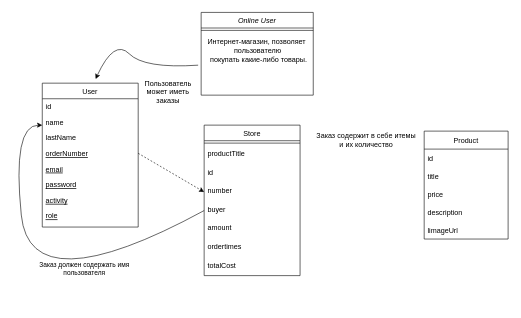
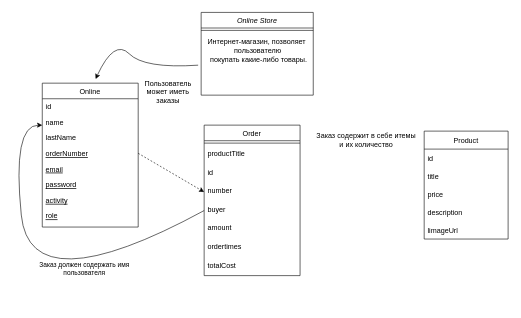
  <mxCell id="0" />
  <mxCell id="1" parent="0" />
- <mxCell id="2" value="Online User&#10;" style="swimlane;fontStyle=2;align=center;verticalAlign=top;childLayout=stackLayout;horizontal=1;startSize=26;horizontalStack=0;resizeParent=1;resizeLast=0;collapsible=1;marginBottom=0;rounded=0;shadow=0;strokeWidth=1;" parent="1" vertex="1"><mxGeometry x="335" y="20" width="187" height="138" as="geometry"><mxRectangle x="230" y="140" width="160" height="26" as="alternateBounds" /></mxGeometry></mxCell>
+ <mxCell id="2" value="Online Store&#10;" style="swimlane;fontStyle=2;align=center;verticalAlign=top;childLayout=stackLayout;horizontal=1;startSize=26;horizontalStack=0;resizeParent=1;resizeLast=0;collapsible=1;marginBottom=0;rounded=0;shadow=0;strokeWidth=1;" parent="1" vertex="1"><mxGeometry x="335" y="20" width="187" height="138" as="geometry"><mxRectangle x="230" y="140" width="160" height="26" as="alternateBounds" /></mxGeometry></mxCell>
  <mxCell id="3" value="" style="line;html=1;strokeWidth=1;align=left;verticalAlign=middle;spacingTop=-1;spacingLeft=3;spacingRight=3;rotatable=0;labelPosition=right;points=[];portConstraint=eastwest;" parent="2" vertex="1"><mxGeometry y="26" width="187" height="8" as="geometry" /></mxCell>
  <mxCell id="4" value="Интернет-магазин, позволяет&amp;nbsp;&lt;br&gt;пользователю&lt;br&gt;&amp;nbsp;покупать какие-либо товары." style="text;html=1;align=center;verticalAlign=middle;resizable=0;points=[];autosize=1;strokeColor=none;fillColor=none;" parent="2" vertex="1"><mxGeometry y="34" width="187" height="60" as="geometry" /></mxCell>
- <mxCell id="5" value="User" style="swimlane;fontStyle=0;align=center;verticalAlign=top;childLayout=stackLayout;horizontal=1;startSize=26;horizontalStack=0;resizeParent=1;resizeLast=0;collapsible=1;marginBottom=0;rounded=0;shadow=0;strokeWidth=1;" parent="1" vertex="1"><mxGeometry x="70" y="138" width="160" height="240" as="geometry"><mxRectangle x="130" y="380" width="160" height="26" as="alternateBounds" /></mxGeometry></mxCell>
+ <mxCell id="5" value="Online" style="swimlane;fontStyle=0;align=center;verticalAlign=top;childLayout=stackLayout;horizontal=1;startSize=26;horizontalStack=0;resizeParent=1;resizeLast=0;collapsible=1;marginBottom=0;rounded=0;shadow=0;strokeWidth=1;" parent="1" vertex="1"><mxGeometry x="70" y="138" width="160" height="240" as="geometry"><mxRectangle x="130" y="380" width="160" height="26" as="alternateBounds" /></mxGeometry></mxCell>
  <mxCell id="6" value="id" style="text;align=left;verticalAlign=top;spacingLeft=4;spacingRight=4;overflow=hidden;rotatable=0;points=[[0,0.5],[1,0.5]];portConstraint=eastwest;" parent="5" vertex="1"><mxGeometry y="26" width="160" height="26" as="geometry" /></mxCell>
  <mxCell id="7" value="name" style="text;align=left;verticalAlign=top;spacingLeft=4;spacingRight=4;overflow=hidden;rotatable=0;points=[[0,0.5],[1,0.5]];portConstraint=eastwest;rounded=0;shadow=0;html=0;" parent="5" vertex="1"><mxGeometry y="52" width="160" height="26" as="geometry" /></mxCell>
  <mxCell id="8" value="lastName" style="text;align=left;verticalAlign=top;spacingLeft=4;spacingRight=4;overflow=hidden;rotatable=0;points=[[0,0.5],[1,0.5]];portConstraint=eastwest;" parent="5" vertex="1"><mxGeometry y="78" width="160" height="26" as="geometry" /></mxCell>
  <mxCell id="9" value="orderNumber" style="text;align=left;verticalAlign=top;spacingLeft=4;spacingRight=4;overflow=hidden;rotatable=0;points=[[0,0.5],[1,0.5]];portConstraint=eastwest;fontStyle=4" parent="5" vertex="1"><mxGeometry y="104" width="160" height="26" as="geometry" /></mxCell>
  <mxCell id="10" value="email" style="text;align=left;verticalAlign=top;spacingLeft=4;spacingRight=4;overflow=hidden;rotatable=0;points=[[0,0.5],[1,0.5]];portConstraint=eastwest;fontStyle=4" parent="5" vertex="1"><mxGeometry y="130" width="160" height="26" as="geometry" /></mxCell>
  <mxCell id="11" value="password" style="text;align=left;verticalAlign=top;spacingLeft=4;spacingRight=4;overflow=hidden;rotatable=0;points=[[0,0.5],[1,0.5]];portConstraint=eastwest;fontStyle=4" parent="5" vertex="1"><mxGeometry y="156" width="160" height="26" as="geometry" /></mxCell>
  <mxCell id="12" value="activity" style="text;align=left;verticalAlign=top;spacingLeft=4;spacingRight=4;overflow=hidden;rotatable=0;points=[[0,0.5],[1,0.5]];portConstraint=eastwest;fontStyle=4" parent="5" vertex="1"><mxGeometry y="182" width="160" height="26" as="geometry" /></mxCell>
  <mxCell id="13" value="role" style="text;align=left;verticalAlign=top;spacingLeft=4;spacingRight=4;overflow=hidden;rotatable=0;points=[[0,0.5],[1,0.5]];portConstraint=eastwest;fontStyle=4" vertex="1" parent="5"><mxGeometry y="208" width="160" height="26" as="geometry" /></mxCell>
- <mxCell id="14" value="Store" style="swimlane;fontStyle=0;align=center;verticalAlign=top;childLayout=stackLayout;horizontal=1;startSize=26;horizontalStack=0;resizeParent=1;resizeLast=0;collapsible=1;marginBottom=0;rounded=0;shadow=0;strokeWidth=1;" parent="1" vertex="1"><mxGeometry x="340" y="208" width="160" height="251" as="geometry"><mxRectangle x="340" y="380" width="170" height="26" as="alternateBounds" /></mxGeometry></mxCell>
+ <mxCell id="14" value="Order" style="swimlane;fontStyle=0;align=center;verticalAlign=top;childLayout=stackLayout;horizontal=1;startSize=26;horizontalStack=0;resizeParent=1;resizeLast=0;collapsible=1;marginBottom=0;rounded=0;shadow=0;strokeWidth=1;" parent="1" vertex="1"><mxGeometry x="340" y="208" width="160" height="251" as="geometry"><mxRectangle x="340" y="380" width="170" height="26" as="alternateBounds" /></mxGeometry></mxCell>
  <mxCell id="15" value="" style="line;html=1;strokeWidth=1;align=left;verticalAlign=middle;spacingTop=-1;spacingLeft=3;spacingRight=3;rotatable=0;labelPosition=right;points=[];portConstraint=eastwest;" parent="14" vertex="1"><mxGeometry y="26" width="160" height="8" as="geometry" /></mxCell>
  <mxCell id="16" value="productTitle" style="text;align=left;verticalAlign=top;spacingLeft=4;spacingRight=4;overflow=hidden;rotatable=0;points=[[0,0.5],[1,0.5]];portConstraint=eastwest;" parent="14" vertex="1"><mxGeometry y="34" width="160" height="31" as="geometry" /></mxCell>
  <mxCell id="17" value="id" style="text;align=left;verticalAlign=top;spacingLeft=4;spacingRight=4;overflow=hidden;rotatable=0;points=[[0,0.5],[1,0.5]];portConstraint=eastwest;" parent="14" vertex="1"><mxGeometry y="65" width="160" height="31" as="geometry" /></mxCell>
  <mxCell id="18" value="number" style="text;align=left;verticalAlign=top;spacingLeft=4;spacingRight=4;overflow=hidden;rotatable=0;points=[[0,0.5],[1,0.5]];portConstraint=eastwest;" parent="14" vertex="1"><mxGeometry y="96" width="160" height="31" as="geometry" /></mxCell>
  <mxCell id="19" value="buyer" style="text;align=left;verticalAlign=top;spacingLeft=4;spacingRight=4;overflow=hidden;rotatable=0;points=[[0,0.5],[1,0.5]];portConstraint=eastwest;" parent="14" vertex="1"><mxGeometry y="127" width="160" height="31" as="geometry" /></mxCell>
  <mxCell id="20" value="amount" style="text;align=left;verticalAlign=top;spacingLeft=4;spacingRight=4;overflow=hidden;rotatable=0;points=[[0,0.5],[1,0.5]];portConstraint=eastwest;" parent="14" vertex="1"><mxGeometry y="158" width="160" height="31" as="geometry" /></mxCell>
  <mxCell id="21" value="ordertimes" style="text;align=left;verticalAlign=top;spacingLeft=4;spacingRight=4;overflow=hidden;rotatable=0;points=[[0,0.5],[1,0.5]];portConstraint=eastwest;" parent="14" vertex="1"><mxGeometry y="189" width="160" height="31" as="geometry" /></mxCell>
  <mxCell id="22" value="totalCost" style="text;align=left;verticalAlign=top;spacingLeft=4;spacingRight=4;overflow=hidden;rotatable=0;points=[[0,0.5],[1,0.5]];portConstraint=eastwest;" parent="14" vertex="1"><mxGeometry y="220" width="160" height="31" as="geometry" /></mxCell>
  <mxCell id="23" value="" style="curved=1;endArrow=classic;html=1;rounded=0;entryX=0.556;entryY=-0.029;entryDx=0;entryDy=0;entryPerimeter=0;" parent="1" target="5" edge="1"><mxGeometry width="50" height="50" relative="1" as="geometry"><mxPoint x="330" y="108" as="sourcePoint" /><mxPoint x="240" y="64" as="targetPoint" /><Array as="points"><mxPoint x="240" y="114" /><mxPoint x="190" y="64" /></Array></mxGeometry></mxCell>
  <mxCell id="24" style="edgeStyle=none;rounded=0;orthogonalLoop=1;jettySize=auto;html=1;exitX=1;exitY=0.5;exitDx=0;exitDy=0;entryX=0;entryY=0.5;entryDx=0;entryDy=0;dashed=1;" parent="1" source="9" target="18" edge="1"><mxGeometry relative="1" as="geometry"><mxPoint x="340" y="229" as="targetPoint" /></mxGeometry></mxCell>
  <mxCell id="25" value="Пользователь может иметь заказы" style="text;html=1;strokeColor=none;fillColor=none;align=center;verticalAlign=middle;whiteSpace=wrap;rounded=0;" parent="1" vertex="1"><mxGeometry x="250" y="138" width="60" height="30" as="geometry" /></mxCell>
  <mxCell id="26" value="Product" style="swimlane;fontStyle=0;childLayout=stackLayout;horizontal=1;startSize=30;horizontalStack=0;resizeParent=1;resizeParentMax=0;resizeLast=0;collapsible=1;marginBottom=0;" parent="1" vertex="1"><mxGeometry x="707" y="218" width="140" height="180" as="geometry" /></mxCell>
  <mxCell id="27" value="id" style="text;strokeColor=none;fillColor=none;align=left;verticalAlign=middle;spacingLeft=4;spacingRight=4;overflow=hidden;points=[[0,0.5],[1,0.5]];portConstraint=eastwest;rotatable=0;" parent="26" vertex="1"><mxGeometry y="30" width="140" height="30" as="geometry" /></mxCell>
  <mxCell id="28" value="title" style="text;strokeColor=none;fillColor=none;align=left;verticalAlign=middle;spacingLeft=4;spacingRight=4;overflow=hidden;points=[[0,0.5],[1,0.5]];portConstraint=eastwest;rotatable=0;" parent="26" vertex="1"><mxGeometry y="60" width="140" height="30" as="geometry" /></mxCell>
  <mxCell id="29" value="price" style="text;strokeColor=none;fillColor=none;align=left;verticalAlign=middle;spacingLeft=4;spacingRight=4;overflow=hidden;points=[[0,0.5],[1,0.5]];portConstraint=eastwest;rotatable=0;" parent="26" vertex="1"><mxGeometry y="90" width="140" height="30" as="geometry" /></mxCell>
  <mxCell id="30" value="description" style="text;strokeColor=none;fillColor=none;align=left;verticalAlign=middle;spacingLeft=4;spacingRight=4;overflow=hidden;points=[[0,0.5],[1,0.5]];portConstraint=eastwest;rotatable=0;" parent="26" vertex="1"><mxGeometry y="120" width="140" height="30" as="geometry" /></mxCell>
  <mxCell id="31" value="limageUrl" style="text;strokeColor=none;fillColor=none;align=left;verticalAlign=middle;spacingLeft=4;spacingRight=4;overflow=hidden;points=[[0,0.5],[1,0.5]];portConstraint=eastwest;rotatable=0;" parent="26" vertex="1"><mxGeometry y="150" width="140" height="30" as="geometry" /></mxCell>
  <mxCell id="32" value="" style="curved=1;endArrow=classic;html=1;rounded=0;exitX=0;exitY=0.5;exitDx=0;exitDy=0;" parent="1" source="19" edge="1"><mxGeometry width="50" height="50" relative="1" as="geometry"><mxPoint y="258" as="sourcePoint" x="20" /><mxPoint x="70" y="208" as="targetPoint" /><Array as="points"><mxPoint x="50" y="508" /><mxPoint y="208" x="20" /></Array></mxGeometry></mxCell>
  <mxCell id="33" value="Заказ должен содержать имя &lt;br&gt;пользователя" style="edgeLabel;html=1;align=center;verticalAlign=middle;resizable=0;points=[];" parent="32" vertex="1" connectable="0"><mxGeometry x="-0.484" y="-18" relative="1" as="geometry"><mxPoint x="-37" y="29" as="offset" /></mxGeometry></mxCell>
  <mxCell id="34" value="Заказ содержит в себе итемы &lt;br&gt;и их количество" style="text;html=1;align=center;verticalAlign=middle;resizable=0;points=[];autosize=1;strokeColor=none;fillColor=none;" vertex="1" parent="1"><mxGeometry x="520" y="218" width="180" height="30" as="geometry" /></mxCell>
